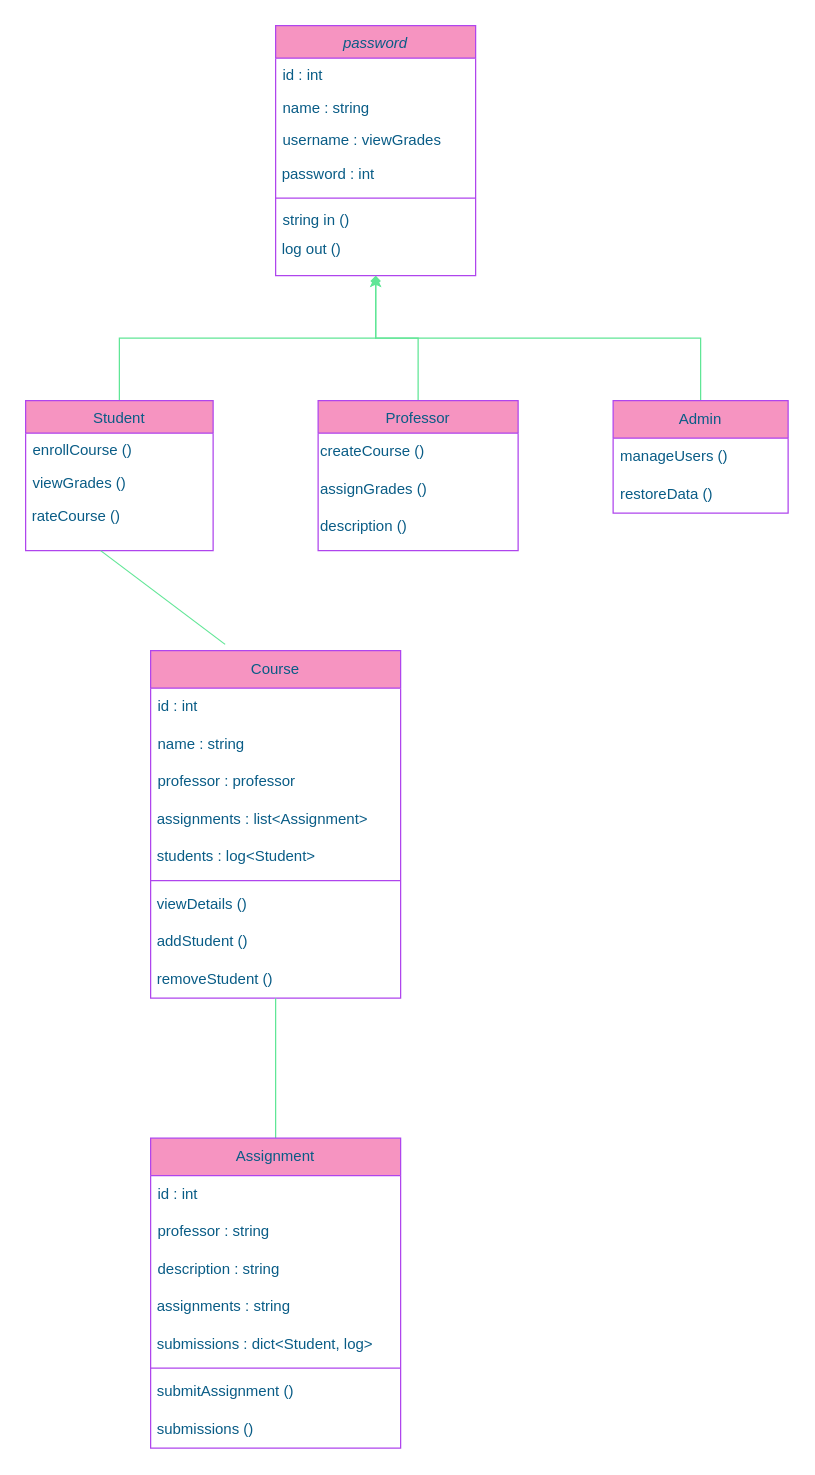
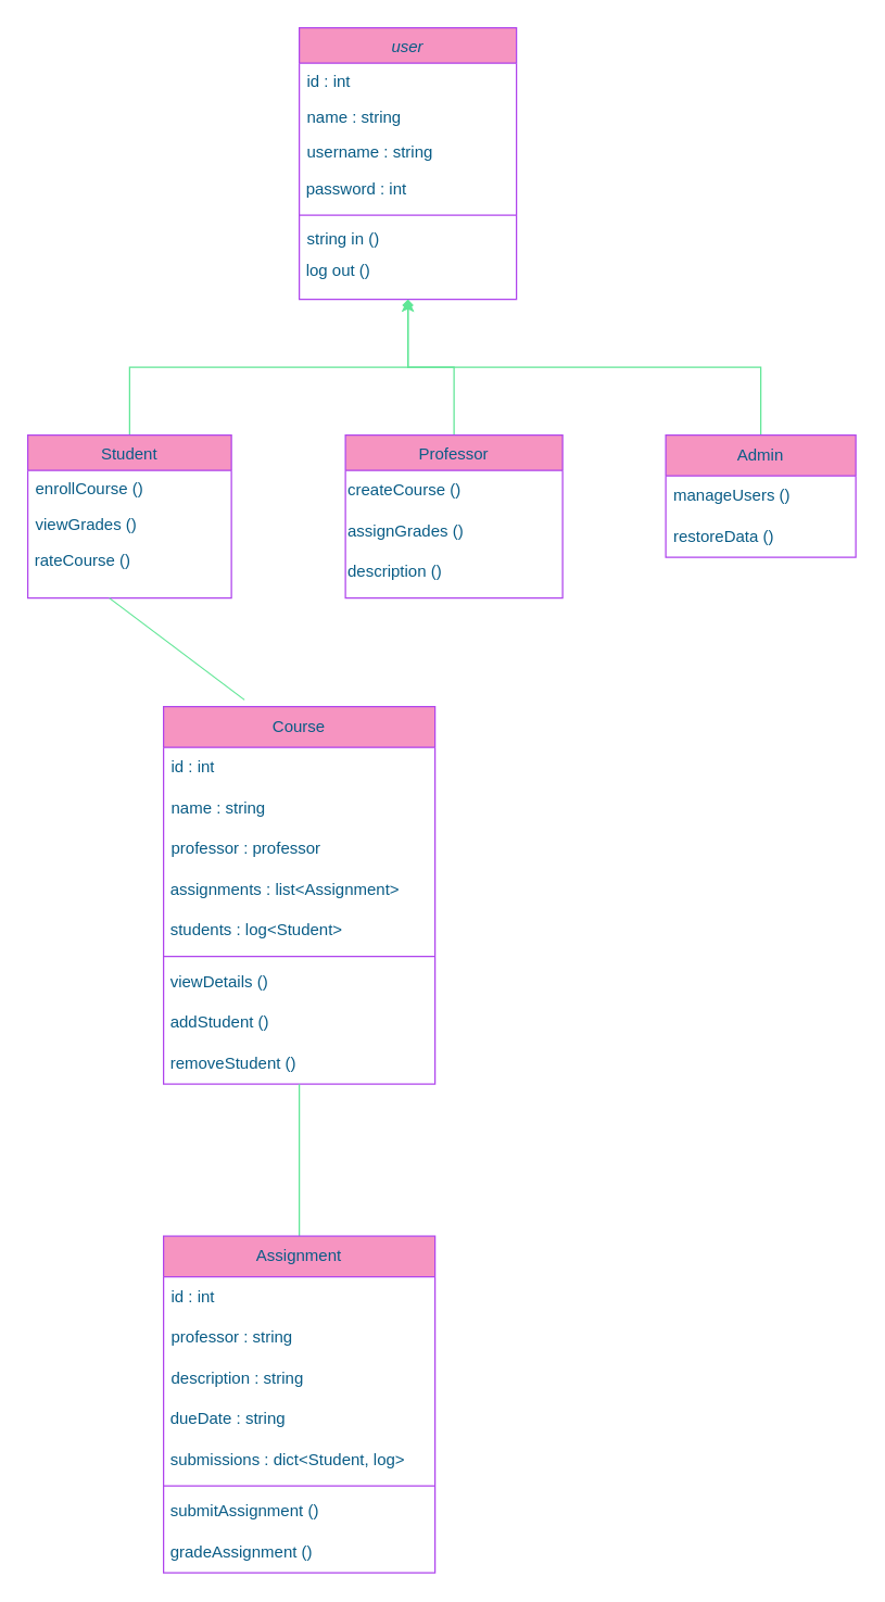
  <mxCell id="0" />
  <mxCell id="1" parent="0" />
- <mxCell id="2" value="password" style="swimlane;fontStyle=2;align=center;verticalAlign=top;childLayout=stackLayout;horizontal=1;startSize=26;horizontalStack=0;resizeParent=1;resizeLast=0;collapsible=1;marginBottom=0;rounded=0;shadow=0;strokeWidth=1;labelBackgroundColor=none;fillColor=#F694C1;strokeColor=#AF45ED;fontColor=#095C86;" parent="1" vertex="1"><mxGeometry x="220" y="20" width="160" height="200" as="geometry"><mxRectangle x="230" y="140" width="160" height="26" as="alternateBounds" /></mxGeometry></mxCell>
+ <mxCell id="2" value="user" style="swimlane;fontStyle=2;align=center;verticalAlign=top;childLayout=stackLayout;horizontal=1;startSize=26;horizontalStack=0;resizeParent=1;resizeLast=0;collapsible=1;marginBottom=0;rounded=0;shadow=0;strokeWidth=1;labelBackgroundColor=none;fillColor=#F694C1;strokeColor=#AF45ED;fontColor=#095C86;" parent="1" vertex="1"><mxGeometry x="220" y="20" width="160" height="200" as="geometry"><mxRectangle x="230" y="140" width="160" height="26" as="alternateBounds" /></mxGeometry></mxCell>
  <mxCell id="3" value="id : int " style="text;align=left;verticalAlign=top;spacingLeft=4;spacingRight=4;overflow=hidden;rotatable=0;points=[[0,0.5],[1,0.5]];portConstraint=eastwest;labelBackgroundColor=none;fontColor=#095C86;" parent="2" vertex="1"><mxGeometry y="26" width="160" height="26" as="geometry" /></mxCell>
  <mxCell id="4" value="name : string" style="text;align=left;verticalAlign=top;spacingLeft=4;spacingRight=4;overflow=hidden;rotatable=0;points=[[0,0.5],[1,0.5]];portConstraint=eastwest;rounded=0;shadow=0;html=0;labelBackgroundColor=none;fontColor=#095C86;" parent="2" vertex="1"><mxGeometry y="52" width="160" height="26" as="geometry" /></mxCell>
- <mxCell id="5" value="username : viewGrades    " style="text;align=left;verticalAlign=top;spacingLeft=4;spacingRight=4;overflow=hidden;rotatable=0;points=[[0,0.5],[1,0.5]];portConstraint=eastwest;rounded=0;shadow=0;html=0;labelBackgroundColor=none;fontColor=#095C86;" parent="2" vertex="1"><mxGeometry y="78" width="160" height="26" as="geometry" /></mxCell>
+ <mxCell id="5" value="username : string    " style="text;align=left;verticalAlign=top;spacingLeft=4;spacingRight=4;overflow=hidden;rotatable=0;points=[[0,0.5],[1,0.5]];portConstraint=eastwest;rounded=0;shadow=0;html=0;labelBackgroundColor=none;fontColor=#095C86;" parent="2" vertex="1"><mxGeometry y="78" width="160" height="26" as="geometry" /></mxCell>
  <mxCell id="6" value="&amp;nbsp;password : int" style="text;html=1;align=left;verticalAlign=middle;whiteSpace=wrap;rounded=0;fontColor=#095C86;" vertex="1" parent="2"><mxGeometry y="104" width="160" height="30" as="geometry" /></mxCell>
  <mxCell id="7" value="" style="line;html=1;strokeWidth=1;align=left;verticalAlign=middle;spacingTop=-1;spacingLeft=3;spacingRight=3;rotatable=0;labelPosition=right;points=[];portConstraint=eastwest;labelBackgroundColor=none;fillColor=#F694C1;strokeColor=#AF45ED;fontColor=#095C86;" parent="2" vertex="1"><mxGeometry y="134" width="160" height="8" as="geometry" /></mxCell>
  <mxCell id="8" value="string in ()" style="text;align=left;verticalAlign=top;spacingLeft=4;spacingRight=4;overflow=hidden;rotatable=0;points=[[0,0.5],[1,0.5]];portConstraint=eastwest;labelBackgroundColor=none;fontColor=#095C86;" parent="2" vertex="1"><mxGeometry y="142" width="160" height="26" as="geometry" /></mxCell>
  <mxCell id="9" value="&amp;nbsp;log out ()" style="text;html=1;align=left;verticalAlign=middle;whiteSpace=wrap;rounded=0;labelBackgroundColor=none;fontColor=#095C86;" vertex="1" parent="2"><mxGeometry y="168" width="160" height="22" as="geometry" /></mxCell>
  <mxCell id="10" style="edgeStyle=orthogonalEdgeStyle;rounded=0;orthogonalLoop=1;jettySize=auto;html=1;exitX=0.5;exitY=0;exitDx=0;exitDy=0;labelBackgroundColor=none;strokeColor=#60E696;fontColor=default;" edge="1" parent="1" source="11"><mxGeometry relative="1" as="geometry"><mxPoint x="300" y="220" as="targetPoint" /><Array as="points"><mxPoint x="95" y="270" /><mxPoint x="300" y="270" /></Array></mxGeometry></mxCell>
  <mxCell id="11" value="Student" style="swimlane;fontStyle=0;align=center;verticalAlign=top;childLayout=stackLayout;horizontal=1;startSize=26;horizontalStack=0;resizeParent=1;resizeLast=0;collapsible=1;marginBottom=0;rounded=0;shadow=0;strokeWidth=1;labelBackgroundColor=none;fillColor=#F694C1;strokeColor=#AF45ED;fontColor=#095C86;" parent="1" vertex="1"><mxGeometry x="20" y="320" width="150" height="120" as="geometry"><mxRectangle x="130" y="380" width="160" height="26" as="alternateBounds" /></mxGeometry></mxCell>
  <mxCell id="12" value="enrollCourse ()" style="text;align=left;verticalAlign=top;spacingLeft=4;spacingRight=4;overflow=hidden;rotatable=0;points=[[0,0.5],[1,0.5]];portConstraint=eastwest;labelBackgroundColor=none;fontColor=#095C86;" parent="11" vertex="1"><mxGeometry y="26" width="150" height="26" as="geometry" /></mxCell>
  <mxCell id="13" value="viewGrades ()" style="text;align=left;verticalAlign=top;spacingLeft=4;spacingRight=4;overflow=hidden;rotatable=0;points=[[0,0.5],[1,0.5]];portConstraint=eastwest;fontStyle=0;labelBackgroundColor=none;fontColor=#095C86;" parent="11" vertex="1"><mxGeometry y="52" width="150" height="26" as="geometry" /></mxCell>
  <mxCell id="14" value="&amp;nbsp;rateCourse ()" style="text;html=1;align=left;verticalAlign=middle;whiteSpace=wrap;rounded=0;fontColor=#095C86;" vertex="1" parent="11"><mxGeometry y="78" width="150" height="30" as="geometry" /></mxCell>
  <mxCell id="15" style="edgeStyle=orthogonalEdgeStyle;rounded=0;orthogonalLoop=1;jettySize=auto;html=1;entryX=0.5;entryY=1;entryDx=0;entryDy=0;labelBackgroundColor=none;strokeColor=#60E696;fontColor=default;" edge="1" parent="1"><mxGeometry relative="1" as="geometry"><mxPoint x="334" y="330" as="sourcePoint" /><mxPoint x="300" y="220" as="targetPoint" /><Array as="points"><mxPoint x="334" y="270" /><mxPoint x="300" y="270" /></Array></mxGeometry></mxCell>
  <mxCell id="16" value="Professor" style="swimlane;fontStyle=0;align=center;verticalAlign=top;childLayout=stackLayout;horizontal=1;startSize=26;horizontalStack=0;resizeParent=1;resizeLast=0;collapsible=1;marginBottom=0;rounded=0;shadow=0;strokeWidth=1;labelBackgroundColor=none;fillColor=#F694C1;strokeColor=#AF45ED;fontColor=#095C86;" parent="1" vertex="1"><mxGeometry x="254" y="320" width="160" height="120" as="geometry"><mxRectangle x="340" y="380" width="170" height="26" as="alternateBounds" /></mxGeometry></mxCell>
  <mxCell id="17" value="createCourse ()" style="text;html=1;align=left;verticalAlign=middle;whiteSpace=wrap;rounded=0;labelBackgroundColor=none;fontColor=#095C86;" vertex="1" parent="16"><mxGeometry y="26" width="160" height="30" as="geometry" /></mxCell>
  <mxCell id="18" value="assignGrades ()" style="text;html=1;align=left;verticalAlign=middle;whiteSpace=wrap;rounded=0;labelBackgroundColor=none;fontColor=#095C86;" vertex="1" parent="16"><mxGeometry y="56" width="160" height="30" as="geometry" /></mxCell>
  <mxCell id="19" value="description ()" style="text;html=1;align=left;verticalAlign=middle;whiteSpace=wrap;rounded=0;labelBackgroundColor=none;fontColor=#095C86;" vertex="1" parent="16"><mxGeometry y="86" width="160" height="30" as="geometry" /></mxCell>
  <mxCell id="20" style="edgeStyle=orthogonalEdgeStyle;rounded=0;orthogonalLoop=1;jettySize=auto;html=1;labelBackgroundColor=none;strokeColor=#60E696;fontColor=default;entryX=0.5;entryY=1;entryDx=0;entryDy=0;endArrow=diamond;" edge="1" parent="1" source="21" target="2"><mxGeometry relative="1" as="geometry"><mxPoint x="300" y="230" as="targetPoint" /><Array as="points"><mxPoint x="560" y="270" /><mxPoint x="300" y="270" /></Array></mxGeometry></mxCell>
  <mxCell id="21" value="Admin" style="swimlane;fontStyle=0;childLayout=stackLayout;horizontal=1;startSize=30;horizontalStack=0;resizeParent=1;resizeParentMax=0;resizeLast=0;collapsible=1;marginBottom=0;whiteSpace=wrap;html=1;labelBackgroundColor=none;fillColor=#F694C1;strokeColor=#AF45ED;fontColor=#095C86;" vertex="1" parent="1"><mxGeometry x="490" y="320" width="140" height="90" as="geometry" /></mxCell>
  <mxCell id="22" value="manageUsers ()" style="text;strokeColor=none;fillColor=none;align=left;verticalAlign=middle;spacingLeft=4;spacingRight=4;overflow=hidden;points=[[0,0.5],[1,0.5]];portConstraint=eastwest;rotatable=0;whiteSpace=wrap;html=1;labelBackgroundColor=none;fontColor=#095C86;" vertex="1" parent="21"><mxGeometry y="30" width="140" height="30" as="geometry" /></mxCell>
  <mxCell id="23" value="restoreData ()" style="text;strokeColor=none;fillColor=none;align=left;verticalAlign=middle;spacingLeft=4;spacingRight=4;overflow=hidden;points=[[0,0.5],[1,0.5]];portConstraint=eastwest;rotatable=0;whiteSpace=wrap;html=1;labelBackgroundColor=none;fontColor=#095C86;" vertex="1" parent="21"><mxGeometry y="60" width="140" height="30" as="geometry" /></mxCell>
  <mxCell id="24" value="Course" style="swimlane;fontStyle=0;childLayout=stackLayout;horizontal=1;startSize=30;horizontalStack=0;resizeParent=1;resizeParentMax=0;resizeLast=0;collapsible=1;marginBottom=0;whiteSpace=wrap;html=1;strokeColor=#AF45ED;fontColor=#095C86;fillColor=#F694C1;" vertex="1" parent="1"><mxGeometry x="120" y="520" width="200" height="278" as="geometry" /></mxCell>
  <mxCell id="25" value="id : int" style="text;strokeColor=none;fillColor=none;align=left;verticalAlign=middle;spacingLeft=4;spacingRight=4;overflow=hidden;points=[[0,0.5],[1,0.5]];portConstraint=eastwest;rotatable=0;whiteSpace=wrap;html=1;fontColor=#095C86;" vertex="1" parent="24"><mxGeometry y="30" width="200" height="30" as="geometry" /></mxCell>
  <mxCell id="26" value="name : string&amp;nbsp;" style="text;strokeColor=none;fillColor=none;align=left;verticalAlign=middle;spacingLeft=4;spacingRight=4;overflow=hidden;points=[[0,0.5],[1,0.5]];portConstraint=eastwest;rotatable=0;whiteSpace=wrap;html=1;fontColor=#095C86;" vertex="1" parent="24"><mxGeometry y="60" width="200" height="30" as="geometry" /></mxCell>
  <mxCell id="27" value="professor : professor&amp;nbsp;" style="text;strokeColor=none;fillColor=none;align=left;verticalAlign=middle;spacingLeft=4;spacingRight=4;overflow=hidden;points=[[0,0.5],[1,0.5]];portConstraint=eastwest;rotatable=0;whiteSpace=wrap;html=1;fontColor=#095C86;" vertex="1" parent="24"><mxGeometry y="90" width="200" height="30" as="geometry" /></mxCell>
  <mxCell id="28" value="&amp;nbsp;assignments : list&amp;lt;Assignment&amp;gt;" style="text;html=1;align=left;verticalAlign=middle;whiteSpace=wrap;rounded=0;fontColor=#095C86;" vertex="1" parent="24"><mxGeometry y="120" width="200" height="30" as="geometry" /></mxCell>
  <mxCell id="29" value="&amp;nbsp;students : log&amp;lt;Student&amp;gt;" style="text;html=1;align=left;verticalAlign=middle;whiteSpace=wrap;rounded=0;fontColor=#095C86;" vertex="1" parent="24"><mxGeometry y="150" width="200" height="30" as="geometry" /></mxCell>
  <mxCell id="30" value="" style="line;html=1;strokeWidth=1;align=left;verticalAlign=middle;spacingTop=-1;spacingLeft=3;spacingRight=3;rotatable=0;labelPosition=right;points=[];portConstraint=eastwest;labelBackgroundColor=none;fillColor=#F694C1;strokeColor=#AF45ED;fontColor=#095C86;" vertex="1" parent="24"><mxGeometry y="180" width="200" height="8" as="geometry" /></mxCell>
  <mxCell id="31" value="&amp;nbsp;viewDetails ()" style="text;html=1;align=left;verticalAlign=middle;whiteSpace=wrap;rounded=0;fontColor=#095C86;" vertex="1" parent="24"><mxGeometry y="188" width="200" height="30" as="geometry" /></mxCell>
  <mxCell id="32" value="&amp;nbsp;addStudent ()" style="text;html=1;align=left;verticalAlign=middle;whiteSpace=wrap;rounded=0;fontColor=#095C86;" vertex="1" parent="24"><mxGeometry y="218" width="200" height="30" as="geometry" /></mxCell>
  <mxCell id="33" value="&amp;nbsp;removeStudent ()" style="text;html=1;align=left;verticalAlign=middle;whiteSpace=wrap;rounded=0;fontColor=#095C86;" vertex="1" parent="24"><mxGeometry y="248" width="200" height="30" as="geometry" /></mxCell>
  <mxCell id="34" value="" style="endArrow=none;html=1;rounded=0;strokeColor=#60E696;fontColor=#095C86;fillColor=#F694C1;exitX=0.298;exitY=-0.018;exitDx=0;exitDy=0;exitPerimeter=0;" edge="1" parent="1" source="24"><mxGeometry width="50" height="50" relative="1" as="geometry"><mxPoint x="510" y="490" as="sourcePoint" /><mxPoint x="80" y="440" as="targetPoint" /></mxGeometry></mxCell>
  <mxCell id="35" value="" style="endArrow=none;html=1;rounded=0;strokeColor=#60E696;fontColor=#095C86;fillColor=#F694C1;entryX=0.5;entryY=1;entryDx=0;entryDy=0;" edge="1" parent="1" target="33"><mxGeometry width="50" height="50" relative="1" as="geometry"><mxPoint x="220" y="910" as="sourcePoint" /><mxPoint x="560" y="850" as="targetPoint" /></mxGeometry></mxCell>
  <mxCell id="36" value="Assignment" style="swimlane;fontStyle=0;childLayout=stackLayout;horizontal=1;startSize=30;horizontalStack=0;resizeParent=1;resizeParentMax=0;resizeLast=0;collapsible=1;marginBottom=0;whiteSpace=wrap;html=1;strokeColor=#AF45ED;fontColor=#095C86;fillColor=#F694C1;" vertex="1" parent="1"><mxGeometry x="120" y="910" width="200" height="248" as="geometry" /></mxCell>
  <mxCell id="37" value="id : int&amp;nbsp;" style="text;strokeColor=none;fillColor=none;align=left;verticalAlign=middle;spacingLeft=4;spacingRight=4;overflow=hidden;points=[[0,0.5],[1,0.5]];portConstraint=eastwest;rotatable=0;whiteSpace=wrap;html=1;fontColor=#095C86;" vertex="1" parent="36"><mxGeometry y="30" width="200" height="30" as="geometry" /></mxCell>
  <mxCell id="38" value="professor : string&amp;nbsp;" style="text;strokeColor=none;fillColor=none;align=left;verticalAlign=middle;spacingLeft=4;spacingRight=4;overflow=hidden;points=[[0,0.5],[1,0.5]];portConstraint=eastwest;rotatable=0;whiteSpace=wrap;html=1;fontColor=#095C86;" vertex="1" parent="36"><mxGeometry y="60" width="200" height="30" as="geometry" /></mxCell>
  <mxCell id="39" value="description : string&amp;nbsp;" style="text;strokeColor=none;fillColor=none;align=left;verticalAlign=middle;spacingLeft=4;spacingRight=4;overflow=hidden;points=[[0,0.5],[1,0.5]];portConstraint=eastwest;rotatable=0;whiteSpace=wrap;html=1;fontColor=#095C86;" vertex="1" parent="36"><mxGeometry y="90" width="200" height="30" as="geometry" /></mxCell>
- <mxCell id="40" value="&amp;nbsp;assignments : string&amp;nbsp;" style="text;html=1;align=left;verticalAlign=middle;whiteSpace=wrap;rounded=0;fontColor=#095C86;" vertex="1" parent="36"><mxGeometry y="120" width="200" height="30" as="geometry" /></mxCell>
+ <mxCell id="40" value="&amp;nbsp;dueDate : string&amp;nbsp;" style="text;html=1;align=left;verticalAlign=middle;whiteSpace=wrap;rounded=0;fontColor=#095C86;" vertex="1" parent="36"><mxGeometry y="120" width="200" height="30" as="geometry" /></mxCell>
  <mxCell id="41" value="&amp;nbsp;submissions : dict&amp;lt;Student, log&amp;gt;" style="text;html=1;align=left;verticalAlign=middle;whiteSpace=wrap;rounded=0;fontColor=#095C86;" vertex="1" parent="36"><mxGeometry y="150" width="200" height="30" as="geometry" /></mxCell>
  <mxCell id="42" value="" style="line;html=1;strokeWidth=1;align=left;verticalAlign=middle;spacingTop=-1;spacingLeft=3;spacingRight=3;rotatable=0;labelPosition=right;points=[];portConstraint=eastwest;labelBackgroundColor=none;fillColor=#F694C1;strokeColor=#AF45ED;fontColor=#095C86;" vertex="1" parent="36"><mxGeometry y="180" width="200" height="8" as="geometry" /></mxCell>
  <mxCell id="43" value="&amp;nbsp;submitAssignment ()" style="text;html=1;align=left;verticalAlign=middle;whiteSpace=wrap;rounded=0;fontColor=#095C86;" vertex="1" parent="36"><mxGeometry y="188" width="200" height="30" as="geometry" /></mxCell>
- <mxCell id="44" value="&amp;nbsp;submissions ()" style="text;html=1;align=left;verticalAlign=middle;whiteSpace=wrap;rounded=0;fontColor=#095C86;" vertex="1" parent="36"><mxGeometry y="218" width="200" height="30" as="geometry" /></mxCell>
+ <mxCell id="44" value="&amp;nbsp;gradeAssignment ()" style="text;html=1;align=left;verticalAlign=middle;whiteSpace=wrap;rounded=0;fontColor=#095C86;" vertex="1" parent="36"><mxGeometry y="218" width="200" height="30" as="geometry" /></mxCell>
